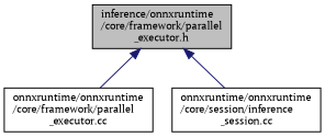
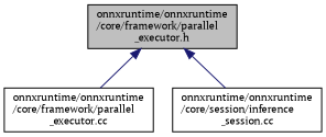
  digraph {
    fontname="PT Serif"
    node [color=black fillcolor=white fontname="PT Serif" fontsize=10 shape=record style=filled]
    edge [color=midnightblue dir=back fontname="PT Serif" fontsize=10 labelfontname=Helvetica labelfontsize=10 style=solid]
-   n1 [fillcolor=grey75 fontcolor=black height=0.2 label="inference/onnxruntime\l/core/framework/parallel\l_executor.h" width=0.4]
+   n1 [fillcolor=grey75 fontcolor=black height=0.2 label="onnxruntime/onnxruntime\l/core/framework/parallel\l_executor.h" width=0.4]
    n2 [height=0.2 label="onnxruntime/onnxruntime\l/core/framework/parallel\l_executor.cc" width=0.4]
    n3 [height=0.2 label="onnxruntime/onnxruntime\l/core/session/inference\l_session.cc" width=0.4]
    n1 -> n2
    n1 -> n3
  }
